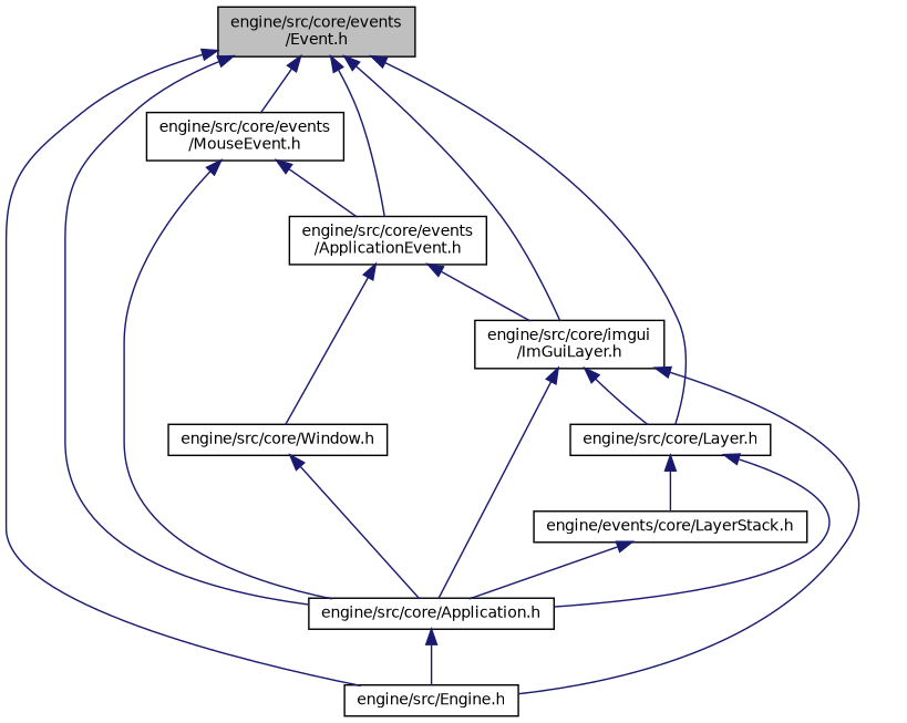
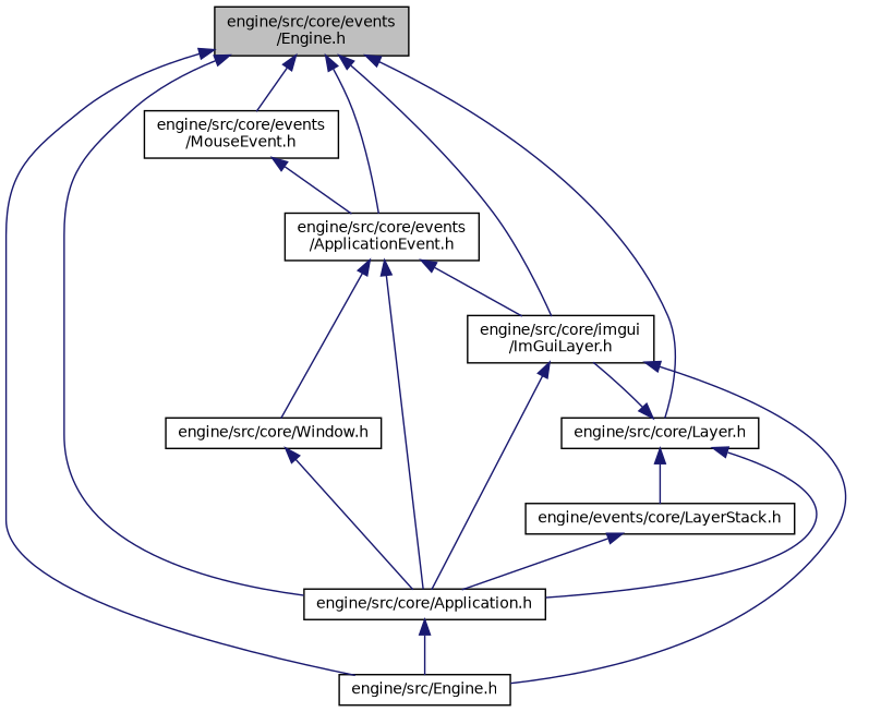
  digraph {
    node [color=black fillcolor=white fontname=Helvetica fontsize=10 shape=record style=filled]
    edge [color=midnightblue dir=back fontname=Helvetica fontsize=10 labelfontname=Helvetica labelfontsize=10 style=solid]
-   n1 [fillcolor=grey75 fontcolor=black height=0.2 label="engine/src/core/events\l/Event.h" width=0.4]
+   n1 [fillcolor=grey75 fontcolor=black height=0.2 label="engine/src/core/events\l/Engine.h" width=0.4]
    n2 [height=0.2 label="engine/src/core/Application.h" width=0.4]
    n3 [height=0.2 label="engine/src/Engine.h" width=0.4]
    n4 [height=0.2 label="engine/src/core/events\l/ApplicationEvent.h" width=0.4]
    n5 [height=0.2 label="engine/src/core/imgui\l/ImGuiLayer.h" width=0.4]
    n6 [height=0.2 label="engine/src/core/events\l/MouseEvent.h" width=0.4]
    n7 [height=0.2 label="engine/src/core/Layer.h" width=0.4]
    n8 [height=0.2 label="engine/src/core/Window.h" width=0.4]
    n9 [height=0.2 label="engine/events/core/LayerStack.h" width=0.4]
    n1 -> n2
    n1 -> n3
    n1 -> n4
    n1 -> n5
    n1 -> n6
    n1 -> n7
    n2 -> n3
-   n6 -> n2
+   n4 -> n2
    n4 -> n5
    n4 -> n8
    n5 -> n2
    n5 -> n3
    n6 -> n4
    n7 -> n2
-   n5 -> n7
+   n7 -> n5
    n7 -> n9
    n8 -> n2
    n9 -> n2
  }
